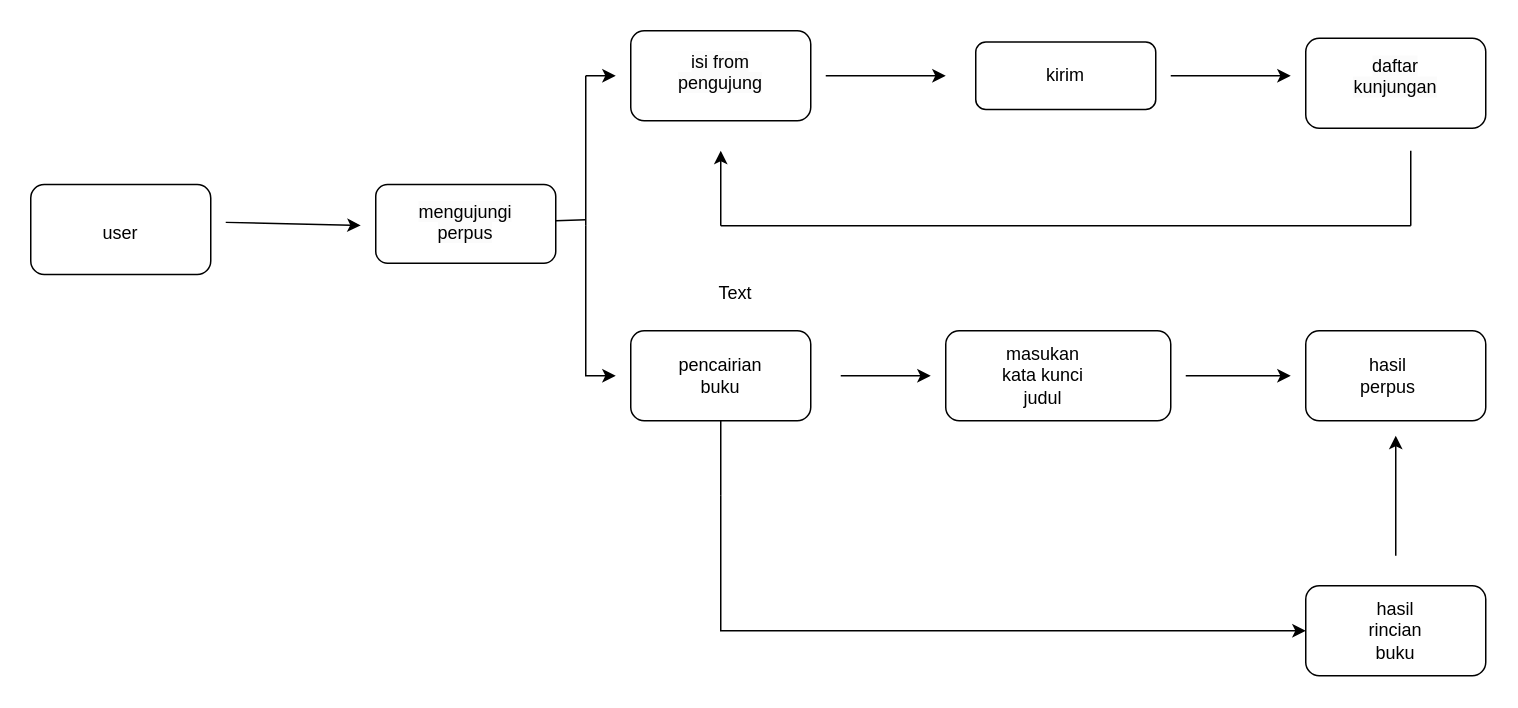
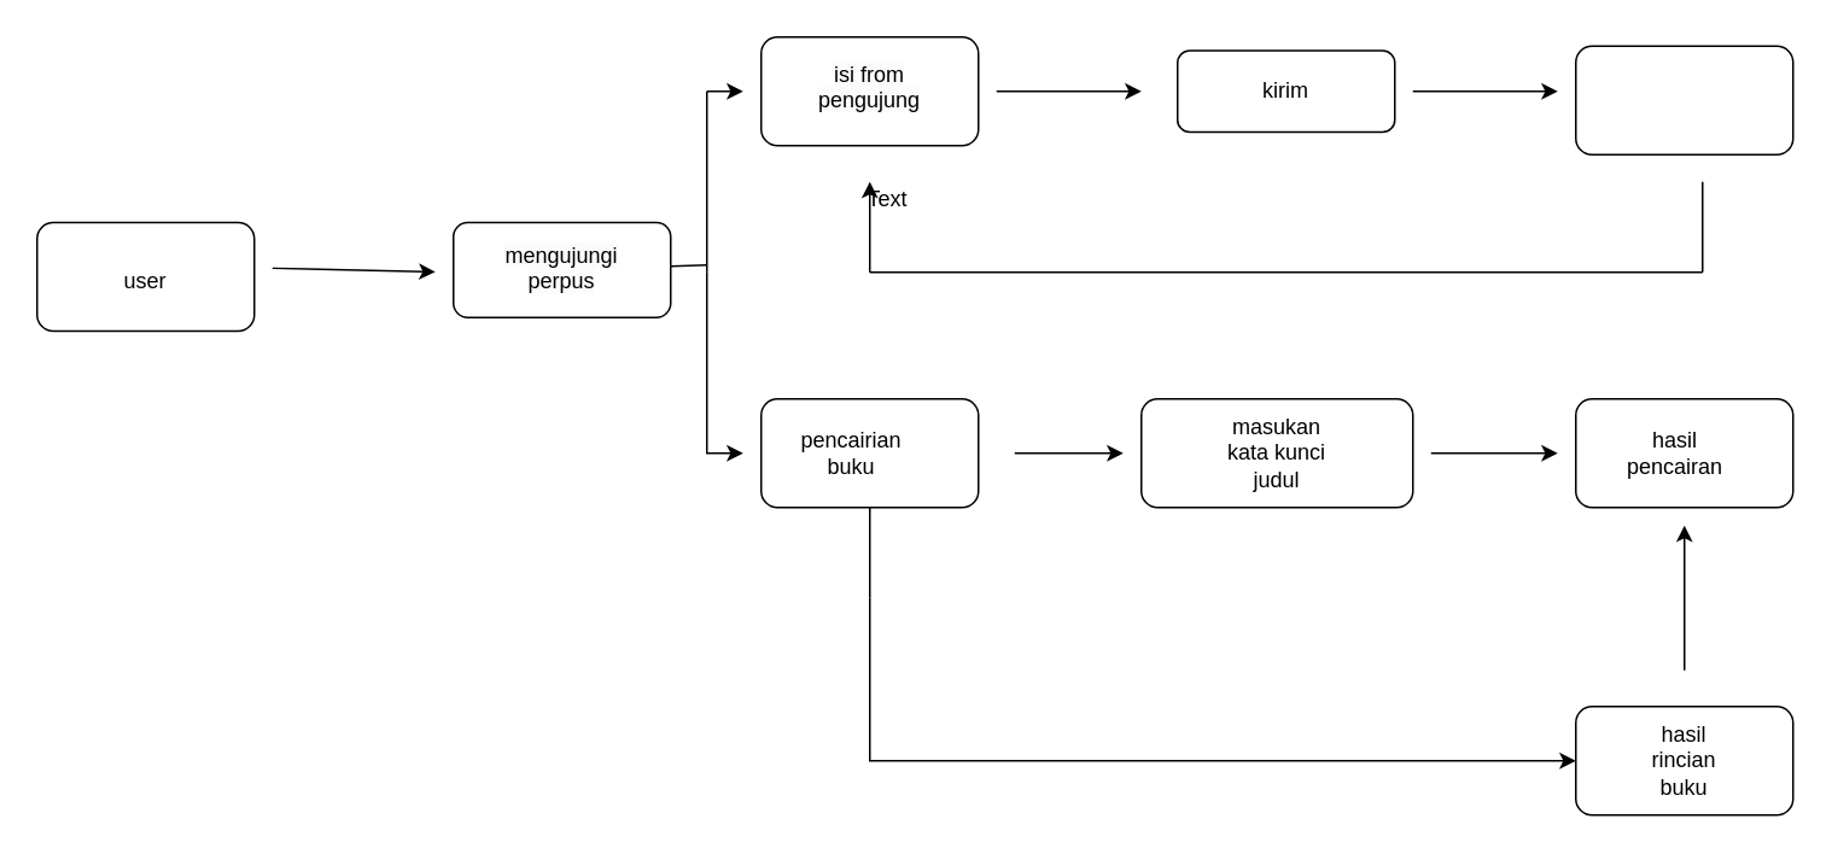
  <mxCell id="0" />
  <mxCell id="1" parent="0" />
  <mxCell id="2" value="" style="endArrow=classic;html=1;rounded=0;" edge="1" parent="1"><mxGeometry width="50" height="50" relative="1" as="geometry"><mxPoint x="150" y="147.75" as="sourcePoint" /><mxPoint x="240" y="149.75" as="targetPoint" /><Array as="points" /></mxGeometry></mxCell>
  <mxCell id="3" value="" style="rounded=1;whiteSpace=wrap;html=1;" vertex="1" parent="1"><mxGeometry y="122.5" width="120" height="60" as="geometry" x="20" /></mxCell>
  <mxCell id="4" value="user" style="text;html=1;strokeColor=none;fillColor=none;align=center;verticalAlign=middle;whiteSpace=wrap;rounded=0;" vertex="1" parent="1"><mxGeometry x="50" y="140" width="60" height="30" as="geometry" /></mxCell>
  <mxCell id="5" value="" style="rounded=1;whiteSpace=wrap;html=1;" vertex="1" parent="1"><mxGeometry x="250" y="122.5" width="120" height="52.5" as="geometry" /></mxCell>
  <mxCell id="6" value="&#10;&lt;span style=&quot;color: rgb(0, 0, 0); font-family: Helvetica; font-size: 12px; font-style: normal; font-variant-ligatures: normal; font-variant-caps: normal; font-weight: 400; letter-spacing: normal; orphans: 2; text-align: center; text-indent: 0px; text-transform: none; widows: 2; word-spacing: 0px; -webkit-text-stroke-width: 0px; background-color: rgb(251, 251, 251); text-decoration-thickness: initial; text-decoration-style: initial; text-decoration-color: initial; float: none; display: inline !important;&quot;&gt;mengujungi perpus&lt;/span&gt;&#10;&#10;" style="text;html=1;strokeColor=none;fillColor=none;align=center;verticalAlign=middle;whiteSpace=wrap;rounded=0;" vertex="1" parent="1"><mxGeometry x="280" y="140" width="60" height="30" as="geometry" /></mxCell>
  <mxCell id="7" value="" style="rounded=1;whiteSpace=wrap;html=1;" vertex="1" parent="1"><mxGeometry x="420" y="20" width="120" height="60" as="geometry" /></mxCell>
  <mxCell id="8" value="&#10;&lt;span style=&quot;color: rgb(0, 0, 0); font-family: Helvetica; font-size: 12px; font-style: normal; font-variant-ligatures: normal; font-variant-caps: normal; font-weight: 400; letter-spacing: normal; orphans: 2; text-align: center; text-indent: 0px; text-transform: none; widows: 2; word-spacing: 0px; -webkit-text-stroke-width: 0px; background-color: rgb(251, 251, 251); text-decoration-thickness: initial; text-decoration-style: initial; text-decoration-color: initial; float: none; display: inline !important;&quot;&gt;isi from pengujung&lt;/span&gt;&#10;&#10;" style="text;html=1;strokeColor=none;fillColor=none;align=center;verticalAlign=middle;whiteSpace=wrap;rounded=0;" vertex="1" parent="1"><mxGeometry x="450" y="40" width="60" height="30" as="geometry" /></mxCell>
  <mxCell id="9" value="" style="rounded=1;whiteSpace=wrap;html=1;" vertex="1" parent="1"><mxGeometry x="650" y="27.5" width="120" height="45" as="geometry" /></mxCell>
  <mxCell id="10" value="kirim" style="text;html=1;strokeColor=none;fillColor=none;align=center;verticalAlign=middle;whiteSpace=wrap;rounded=0;" vertex="1" parent="1"><mxGeometry x="680" y="35" width="60" height="30" as="geometry" /></mxCell>
  <mxCell id="11" value="" style="rounded=1;whiteSpace=wrap;html=1;" vertex="1" parent="1"><mxGeometry x="870" y="25" width="120" height="60" as="geometry" /></mxCell>
- <mxCell id="12" value="&#10;&lt;span style=&quot;color: rgb(0, 0, 0); font-family: Helvetica; font-size: 12px; font-style: normal; font-variant-ligatures: normal; font-variant-caps: normal; font-weight: 400; letter-spacing: normal; orphans: 2; text-align: center; text-indent: 0px; text-transform: none; widows: 2; word-spacing: 0px; -webkit-text-stroke-width: 0px; background-color: rgb(251, 251, 251); text-decoration-thickness: initial; text-decoration-style: initial; text-decoration-color: initial; float: none; display: inline !important;&quot;&gt;daftar kunjungan&lt;/span&gt;&#10;&#10;" style="text;html=1;strokeColor=none;fillColor=none;align=center;verticalAlign=middle;whiteSpace=wrap;rounded=0;" vertex="1" parent="1"><mxGeometry x="895" y="42.5" width="70" height="30" as="geometry" /></mxCell>
  <mxCell id="13" value="" style="rounded=1;whiteSpace=wrap;html=1;" vertex="1" parent="1"><mxGeometry x="420" y="220" width="120" height="60" as="geometry" /></mxCell>
- <mxCell id="14" value="pencairian buku" style="text;html=1;strokeColor=none;fillColor=none;align=center;verticalAlign=middle;whiteSpace=wrap;rounded=0;" vertex="1" parent="1"><mxGeometry x="450" y="235" width="60" height="30" as="geometry" /></mxCell>
+ <mxCell id="14" value="pencairian buku" style="text;html=1;strokeColor=none;fillColor=none;align=center;verticalAlign=middle;whiteSpace=wrap;rounded=0;" vertex="1" parent="1"><mxGeometry x="440" y="235" width="60" height="30" as="geometry" /></mxCell>
  <mxCell id="15" value="" style="rounded=1;whiteSpace=wrap;html=1;" vertex="1" parent="1"><mxGeometry x="630" y="220" width="150" height="60" as="geometry" /></mxCell>
- <mxCell id="16" value="Text" style="text;html=1;strokeColor=none;fillColor=none;align=center;verticalAlign=middle;whiteSpace=wrap;rounded=0;" vertex="1" parent="1"><mxGeometry x="460" y="180" width="60" height="30" as="geometry" /></mxCell>
- <mxCell id="17" value="masukan kata kunci judul" style="text;html=1;strokeColor=none;fillColor=none;align=center;verticalAlign=middle;whiteSpace=wrap;rounded=0;" vertex="1" parent="1"><mxGeometry x="665" y="235" width="60" height="30" as="geometry" /></mxCell>
+ <mxCell id="16" value="Text" style="text;html=1;strokeColor=none;fillColor=none;align=center;verticalAlign=middle;whiteSpace=wrap;rounded=0;" vertex="1" parent="1"><mxGeometry x="460" y="95" width="60" height="30" as="geometry" /></mxCell>
+ <mxCell id="17" value="masukan kata kunci judul" style="text;html=1;strokeColor=none;fillColor=none;align=center;verticalAlign=middle;whiteSpace=wrap;rounded=0;" vertex="1" parent="1"><mxGeometry x="675" y="235" width="60" height="30" as="geometry" /></mxCell>
  <mxCell id="18" value="" style="rounded=1;whiteSpace=wrap;html=1;" vertex="1" parent="1"><mxGeometry x="870" y="220" width="120" height="60" as="geometry" /></mxCell>
- <mxCell id="19" value="hasil perpus" style="text;html=1;strokeColor=none;fillColor=none;align=center;verticalAlign=middle;whiteSpace=wrap;rounded=0;" vertex="1" parent="1"><mxGeometry x="895" y="235" width="60" height="30" as="geometry" /></mxCell>
+ <mxCell id="19" value="hasil pencairan" style="text;html=1;strokeColor=none;fillColor=none;align=center;verticalAlign=middle;whiteSpace=wrap;rounded=0;" vertex="1" parent="1"><mxGeometry x="895" y="235" width="60" height="30" as="geometry" /></mxCell>
  <mxCell id="20" value="" style="endArrow=none;html=1;rounded=0;" edge="1" parent="1"><mxGeometry width="50" height="50" relative="1" as="geometry"><mxPoint x="390" y="150" as="sourcePoint" /><mxPoint x="390" y="50" as="targetPoint" /></mxGeometry></mxCell>
  <mxCell id="21" value="" style="endArrow=classic;html=1;rounded=0;" edge="1" parent="1"><mxGeometry width="50" height="50" relative="1" as="geometry"><mxPoint x="390" y="50" as="sourcePoint" /><mxPoint x="410" y="50" as="targetPoint" /><Array as="points"><mxPoint x="400" y="50" /></Array></mxGeometry></mxCell>
  <mxCell id="22" value="" style="endArrow=none;html=1;rounded=0;" edge="1" parent="1" source="5"><mxGeometry width="50" height="50" relative="1" as="geometry"><mxPoint x="460" y="220" as="sourcePoint" /><mxPoint x="390" y="146" as="targetPoint" /><Array as="points" /></mxGeometry></mxCell>
  <mxCell id="23" value="" style="endArrow=classic;html=1;rounded=0;" edge="1" parent="1"><mxGeometry width="50" height="50" relative="1" as="geometry"><mxPoint x="550" y="50" as="sourcePoint" /><mxPoint x="630" y="50" as="targetPoint" /><Array as="points"><mxPoint x="580" y="50" /></Array></mxGeometry></mxCell>
  <mxCell id="24" value="" style="endArrow=classic;html=1;rounded=0;" edge="1" parent="1"><mxGeometry width="50" height="50" relative="1" as="geometry"><mxPoint x="780" y="50" as="sourcePoint" /><mxPoint x="860" y="50" as="targetPoint" /><Array as="points"><mxPoint x="820" y="50" /></Array></mxGeometry></mxCell>
  <mxCell id="25" value="" style="rounded=1;whiteSpace=wrap;html=1;" vertex="1" parent="1"><mxGeometry x="870" y="390" width="120" height="60" as="geometry" /></mxCell>
  <mxCell id="26" value="hasil rincian buku" style="text;html=1;strokeColor=none;fillColor=none;align=center;verticalAlign=middle;whiteSpace=wrap;rounded=0;" vertex="1" parent="1"><mxGeometry x="900" y="405" width="60" height="30" as="geometry" /></mxCell>
  <mxCell id="27" value="" style="endArrow=classic;html=1;rounded=0;" edge="1" parent="1"><mxGeometry width="50" height="50" relative="1" as="geometry"><mxPoint x="390" y="150" as="sourcePoint" /><mxPoint x="410" y="250" as="targetPoint" /><Array as="points"><mxPoint x="390" y="250" /></Array></mxGeometry></mxCell>
  <mxCell id="28" value="" style="endArrow=classic;html=1;rounded=0;" edge="1" parent="1"><mxGeometry width="50" height="50" relative="1" as="geometry"><mxPoint x="560" y="250" as="sourcePoint" /><mxPoint x="620" y="250" as="targetPoint" /><Array as="points"><mxPoint x="580" y="250" /></Array></mxGeometry></mxCell>
  <mxCell id="29" value="" style="endArrow=classic;html=1;rounded=0;" edge="1" parent="1"><mxGeometry width="50" height="50" relative="1" as="geometry"><mxPoint x="790" y="250" as="sourcePoint" /><mxPoint x="860" y="250" as="targetPoint" /><Array as="points"><mxPoint x="820" y="250" /></Array></mxGeometry></mxCell>
  <mxCell id="30" value="" style="endArrow=classic;html=1;rounded=0;" edge="1" parent="1"><mxGeometry width="50" height="50" relative="1" as="geometry"><mxPoint x="480" y="150" as="sourcePoint" /><mxPoint x="480" y="100" as="targetPoint" /><Array as="points"><mxPoint x="480" y="120" /></Array></mxGeometry></mxCell>
  <mxCell id="31" value="" style="endArrow=classic;html=1;rounded=0;" edge="1" parent="1"><mxGeometry width="50" height="50" relative="1" as="geometry"><mxPoint x="930" y="370" as="sourcePoint" /><mxPoint x="930" y="290" as="targetPoint" /><Array as="points"><mxPoint x="930" y="350" /></Array></mxGeometry></mxCell>
  <mxCell id="32" value="" style="endArrow=classic;html=1;rounded=0;" edge="1" parent="1"><mxGeometry width="50" height="50" relative="1" as="geometry"><mxPoint x="480" y="330" as="sourcePoint" /><mxPoint x="870" y="420" as="targetPoint" /><Array as="points"><mxPoint x="480" y="420" /></Array></mxGeometry></mxCell>
  <mxCell id="33" value="" style="endArrow=none;html=1;rounded=0;" edge="1" parent="1"><mxGeometry width="50" height="50" relative="1" as="geometry"><mxPoint x="480" y="150" as="sourcePoint" /><mxPoint x="940" y="150" as="targetPoint" /><Array as="points"><mxPoint x="750" y="150" /></Array></mxGeometry></mxCell>
  <mxCell id="34" value="" style="endArrow=none;html=1;rounded=0;" edge="1" parent="1"><mxGeometry width="50" height="50" relative="1" as="geometry"><mxPoint x="940" y="150" as="sourcePoint" /><mxPoint x="940" y="100" as="targetPoint" /><Array as="points"><mxPoint x="940" y="130" /></Array></mxGeometry></mxCell>
  <mxCell id="35" value="" style="endArrow=none;html=1;rounded=0;entryX=0.5;entryY=1;entryDx=0;entryDy=0;" edge="1" parent="1" target="13"><mxGeometry width="50" height="50" relative="1" as="geometry"><mxPoint x="480" y="330" as="sourcePoint" /><mxPoint x="610" y="170" as="targetPoint" /><Array as="points"><mxPoint x="480" y="310" /></Array></mxGeometry></mxCell>
